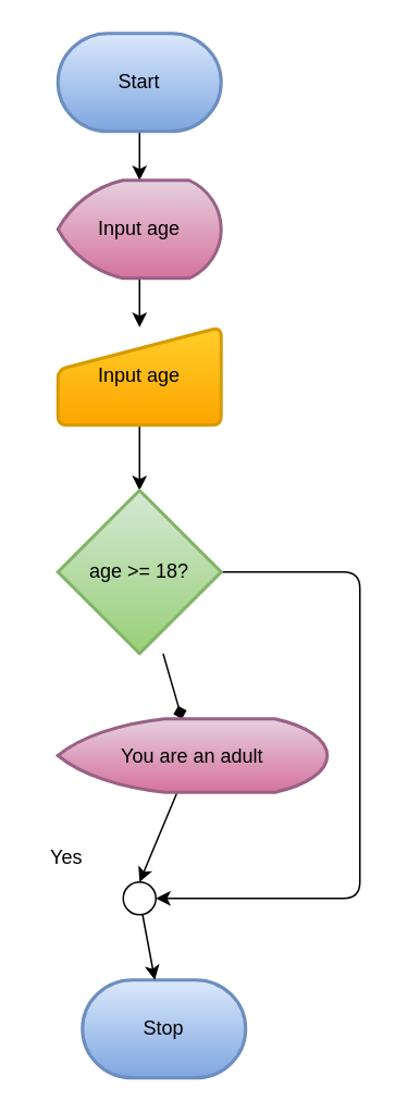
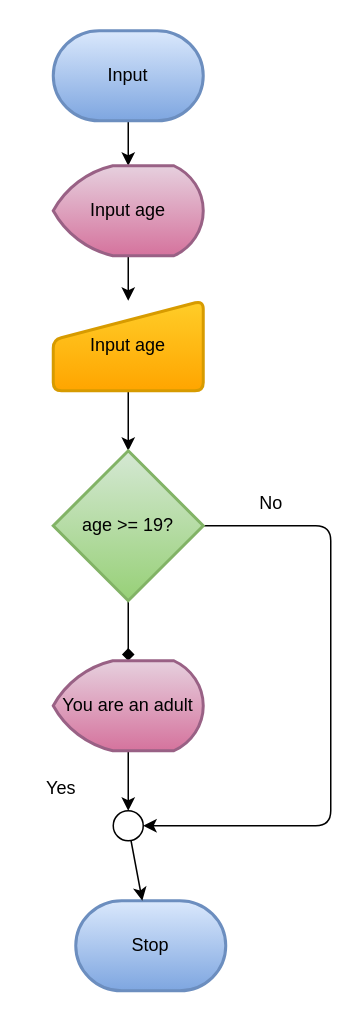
  <mxCell id="0" />
  <mxCell id="1" parent="0" />
  <mxCell id="2" style="edgeStyle=none;html=1;" edge="1" parent="1" source="3" target="6"><mxGeometry relative="1" as="geometry" /></mxCell>
- <mxCell id="3" value="&lt;font color=&quot;#000000&quot;&gt;Start&lt;/font&gt;" style="strokeWidth=2;html=1;shape=mxgraph.flowchart.terminator;whiteSpace=wrap;fillColor=#dae8fc;strokeColor=#6c8ebf;gradientColor=#7ea6e0;" vertex="1" parent="1"><mxGeometry x="35" y="20" width="100" height="60" as="geometry" /></mxCell>
+ <mxCell id="3" value="&lt;font color=&quot;#000000&quot;&gt;Input&lt;/font&gt;" style="strokeWidth=2;html=1;shape=mxgraph.flowchart.terminator;whiteSpace=wrap;fillColor=#dae8fc;strokeColor=#6c8ebf;gradientColor=#7ea6e0;" vertex="1" parent="1"><mxGeometry x="35" y="20" width="100" height="60" as="geometry" /></mxCell>
  <mxCell id="4" value="&lt;font color=&quot;#000000&quot;&gt;Stop&lt;/font&gt;" style="strokeWidth=2;html=1;shape=mxgraph.flowchart.terminator;whiteSpace=wrap;fillColor=#dae8fc;strokeColor=#6c8ebf;gradientColor=#7ea6e0;" vertex="1" parent="1"><mxGeometry x="50" y="600" width="100" height="60" as="geometry" /></mxCell>
  <mxCell id="5" style="edgeStyle=none;html=1;" edge="1" parent="1" source="6" target="8"><mxGeometry relative="1" as="geometry" /></mxCell>
  <mxCell id="6" value="Input age" style="strokeWidth=2;html=1;shape=mxgraph.flowchart.display;whiteSpace=wrap;fillColor=#e6d0de;gradientColor=#d5739d;strokeColor=#996185;" vertex="1" parent="1"><mxGeometry x="35" y="110" width="100" height="60" as="geometry" /></mxCell>
  <mxCell id="7" style="edgeStyle=none;html=1;" edge="1" parent="1" source="8" target="11"><mxGeometry relative="1" as="geometry" /></mxCell>
  <mxCell id="8" value="Input age" style="html=1;strokeWidth=2;shape=manualInput;whiteSpace=wrap;rounded=1;size=26;arcSize=11;fillColor=#ffcd28;gradientColor=#ffa500;strokeColor=#d79b00;" vertex="1" parent="1"><mxGeometry x="35" y="200" width="100" height="60" as="geometry" /></mxCell>
  <mxCell id="9" style="edgeStyle=none;html=1;endArrow=diamond;" edge="1" parent="1" source="11" target="13"><mxGeometry relative="1" as="geometry" /></mxCell>
  <mxCell id="10" style="edgeStyle=none;html=1;entryX=1;entryY=0.5;entryDx=0;entryDy=0;entryPerimeter=0;" edge="1" parent="1" source="11" target="15"><mxGeometry relative="1" as="geometry"><mxPoint x="260" y="350" as="targetPoint" /><Array as="points"><mxPoint x="220" y="350" /><mxPoint x="220" y="460" /><mxPoint x="220" y="550" /></Array></mxGeometry></mxCell>
- <mxCell id="11" value="&lt;font color=&quot;#000000&quot;&gt;age &amp;gt;= 18?&lt;/font&gt;" style="strokeWidth=2;html=1;shape=mxgraph.flowchart.decision;whiteSpace=wrap;fillColor=#d5e8d4;strokeColor=#82b366;gradientColor=#97d077;" vertex="1" parent="1"><mxGeometry x="35" y="300" width="100" height="100" as="geometry" /></mxCell>
+ <mxCell id="11" value="&lt;font color=&quot;#000000&quot;&gt;age &amp;gt;= 19?&lt;/font&gt;" style="strokeWidth=2;html=1;shape=mxgraph.flowchart.decision;whiteSpace=wrap;fillColor=#d5e8d4;strokeColor=#82b366;gradientColor=#97d077;" vertex="1" parent="1"><mxGeometry x="35" y="300" width="100" height="100" as="geometry" /></mxCell>
  <mxCell id="12" style="edgeStyle=none;html=1;entryX=0.5;entryY=0;entryDx=0;entryDy=0;entryPerimeter=0;" edge="1" parent="1" source="13" target="15"><mxGeometry relative="1" as="geometry" /></mxCell>
- <mxCell id="13" value="You are an adult" style="strokeWidth=2;html=1;shape=mxgraph.flowchart.display;whiteSpace=wrap;fillColor=#e6d0de;gradientColor=#d5739d;strokeColor=#996185;" vertex="1" parent="1"><mxGeometry x="35" y="440" width="165" height="45" as="geometry" /></mxCell>
+ <mxCell id="13" value="You are an adult" style="strokeWidth=2;html=1;shape=mxgraph.flowchart.display;whiteSpace=wrap;fillColor=#e6d0de;gradientColor=#d5739d;strokeColor=#996185;" vertex="1" parent="1"><mxGeometry x="35" y="440" width="100" height="60" as="geometry" /></mxCell>
  <mxCell id="14" style="edgeStyle=none;html=1;" edge="1" parent="1" source="15" target="4"><mxGeometry relative="1" as="geometry" /></mxCell>
  <mxCell id="15" value="" style="verticalLabelPosition=bottom;verticalAlign=top;html=1;shape=mxgraph.flowchart.on-page_reference;" vertex="1" parent="1"><mxGeometry x="75" y="540" width="20" height="20" as="geometry" /></mxCell>
  <mxCell id="16" value="Yes" style="text;html=1;align=center;verticalAlign=middle;resizable=0;points=[];autosize=1;" vertex="1" parent="1"><mxGeometry x="20" y="510" width="40" height="30" as="geometry" /></mxCell>
+ <mxCell id="17" value="No" style="text;html=1;align=center;verticalAlign=middle;resizable=0;points=[];autosize=1;" vertex="1" parent="1"><mxGeometry x="160" y="320" width="40" height="30" as="geometry" /></mxCell>
